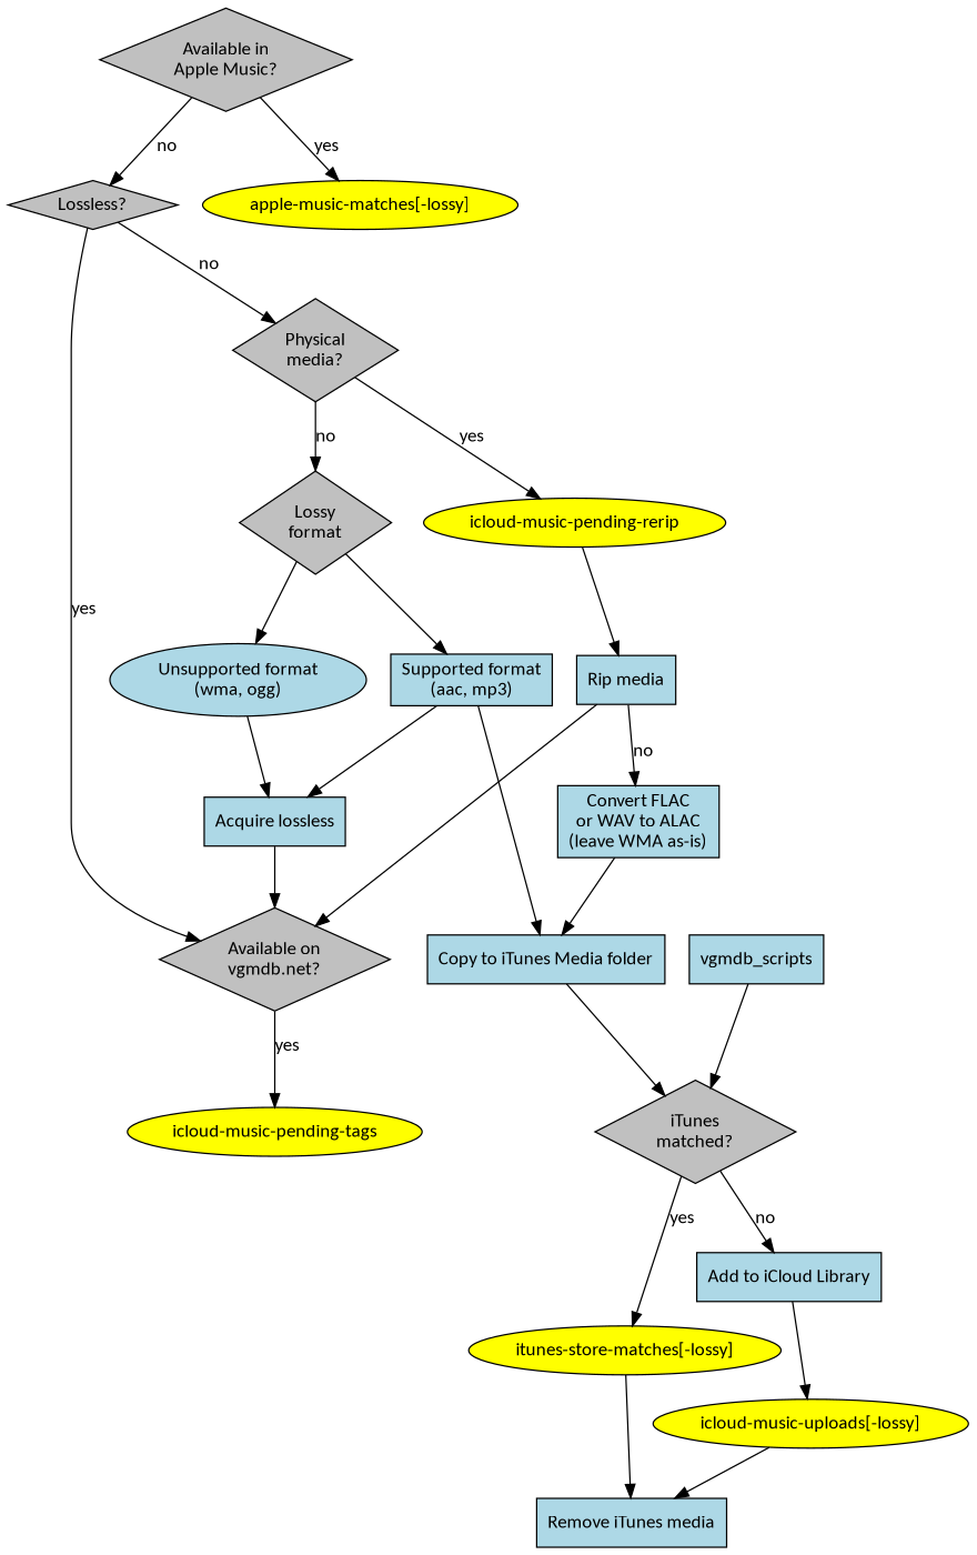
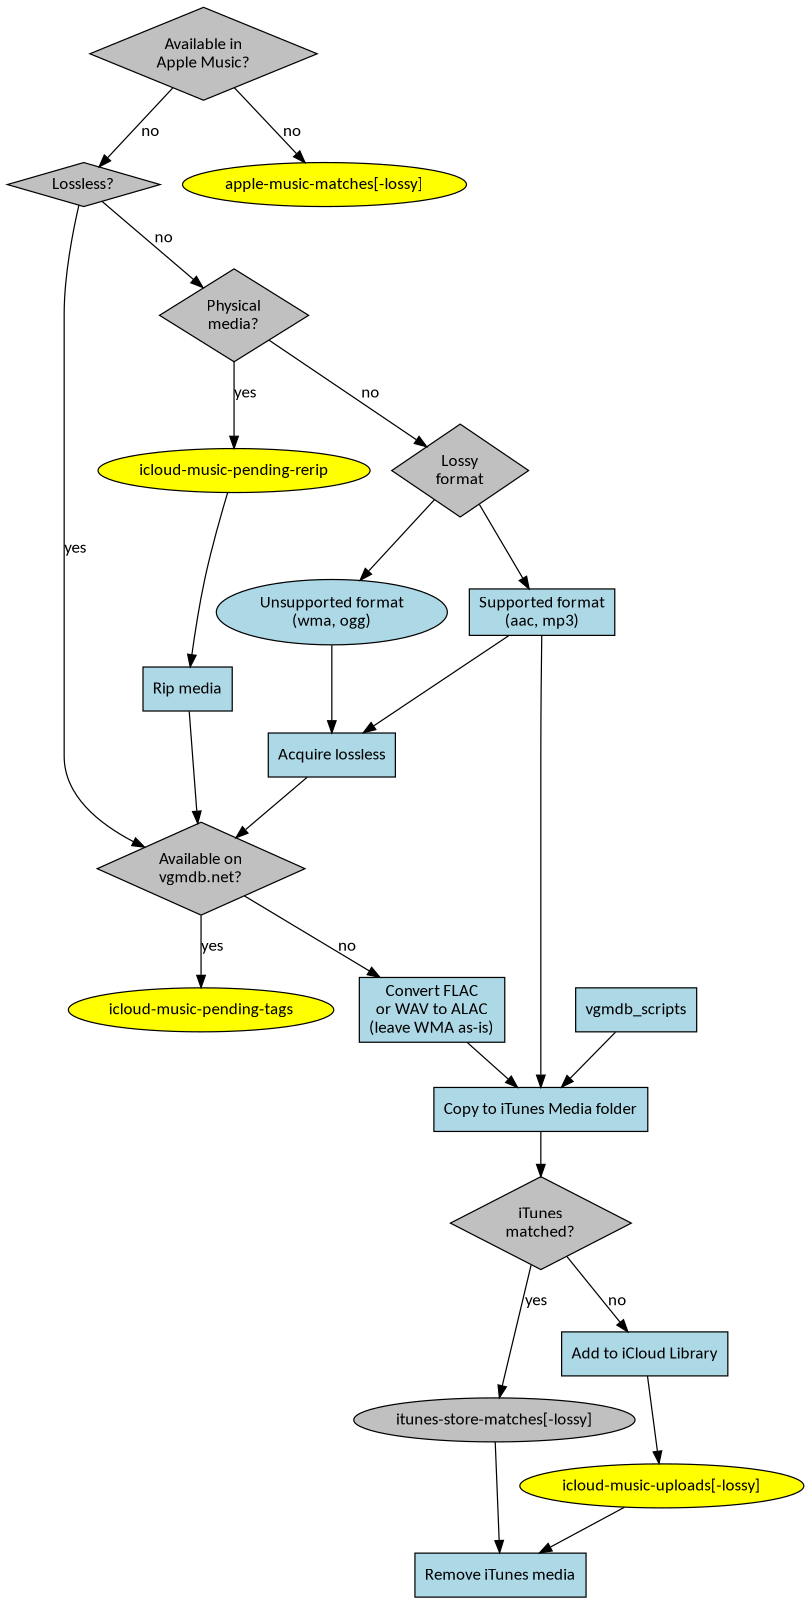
  digraph {
    fontname=Calibri
    node [fillcolor=lightblue fontname=Calibri shape=rect style=filled]
    edge [fontname=Calibri]
    n1 [fillcolor=gray label="Available in\nApple Music?" shape=diamond]
    n2 [fillcolor=gray label="Lossless?" shape=diamond]
    n3 [fillcolor=yellow label="apple-music-matches[-lossy]" shape=oval]
    n4 [fillcolor=gray label="Available on\nvgmdb.net?" shape=diamond]
    n5 [fillcolor=gray label="Physical\nmedia?" shape=diamond]
    n6 [fillcolor=yellow label="icloud-music-pending-tags" shape=oval]
    n7 [label="Convert FLAC\nor WAV to ALAC\n(leave WMA as-is)"]
    n8 [fillcolor=gray label="Lossy\nformat" shape=diamond]
    n9 [fillcolor=yellow label="icloud-music-pending-rerip" shape=oval]
    n10 [label="Copy to iTunes Media folder"]
    n11 [fillcolor=gray label="iTunes\nmatched?" shape=diamond]
-   n12 [fillcolor=yellow label="itunes-store-matches[-lossy]" shape=oval]
+   n12 [fillcolor=gray label="itunes-store-matches[-lossy]" shape=oval]
    n13 [label="Add to iCloud Library"]
    n14 [label="Remove iTunes media"]
    n15 [fillcolor=yellow label="icloud-music-uploads[-lossy]" shape=oval]
    n16 [label="Supported format\n(aac, mp3)"]
    n17 [label="Unsupported format\n(wma, ogg)" shape=ellipse]
    n18 [label="Rip media"]
    n19 [label="Acquire lossless"]
    vgmdb_scripts
    n1 -> n2 [label=no]
-   n1 -> n3 [label=yes]
+   n1 -> n3 [label=no]
    n2 -> n4 [label=yes]
    n2 -> n5 [label=no]
    n4 -> n6 [label=yes]
-   n18 -> n7 [label=no]
+   n4 -> n7 [label=no]
    n5 -> n8 [label=no]
    n5 -> n9 [label=yes]
    n7 -> n10
    n8 -> n16
    n8 -> n17
    n9 -> n18
    n10 -> n11
    n11 -> n12 [label=yes]
    n11 -> n13 [label=no]
    n12 -> n14
    n13 -> n15
    n15 -> n14
    n16 -> n10
    n16 -> n19
    n17 -> n19
    n18 -> n4
    n19 -> n4
-   vgmdb_scripts -> n11
+   vgmdb_scripts -> n10
  }
